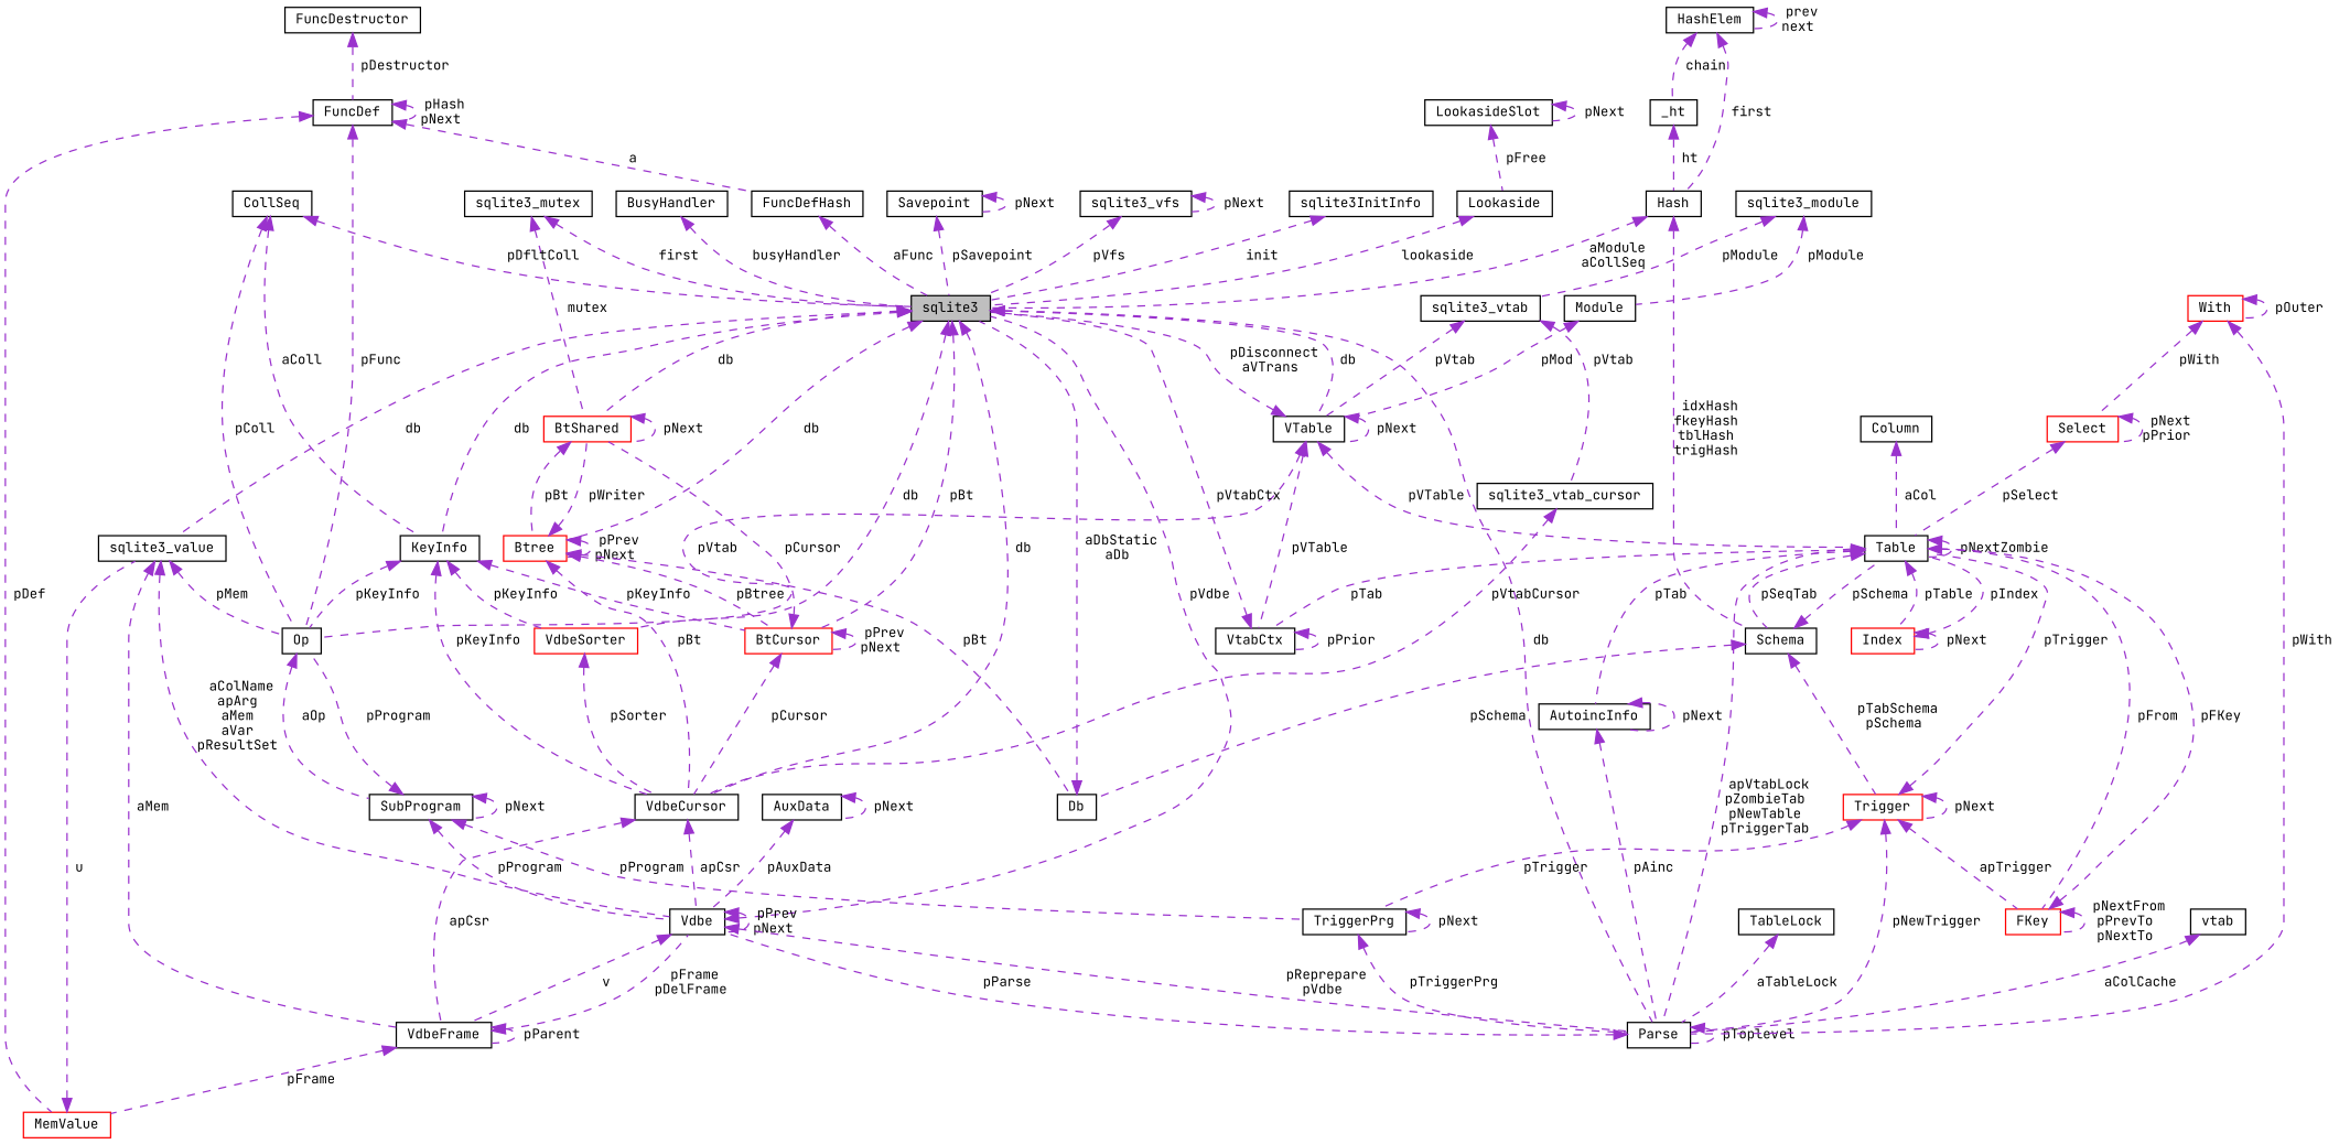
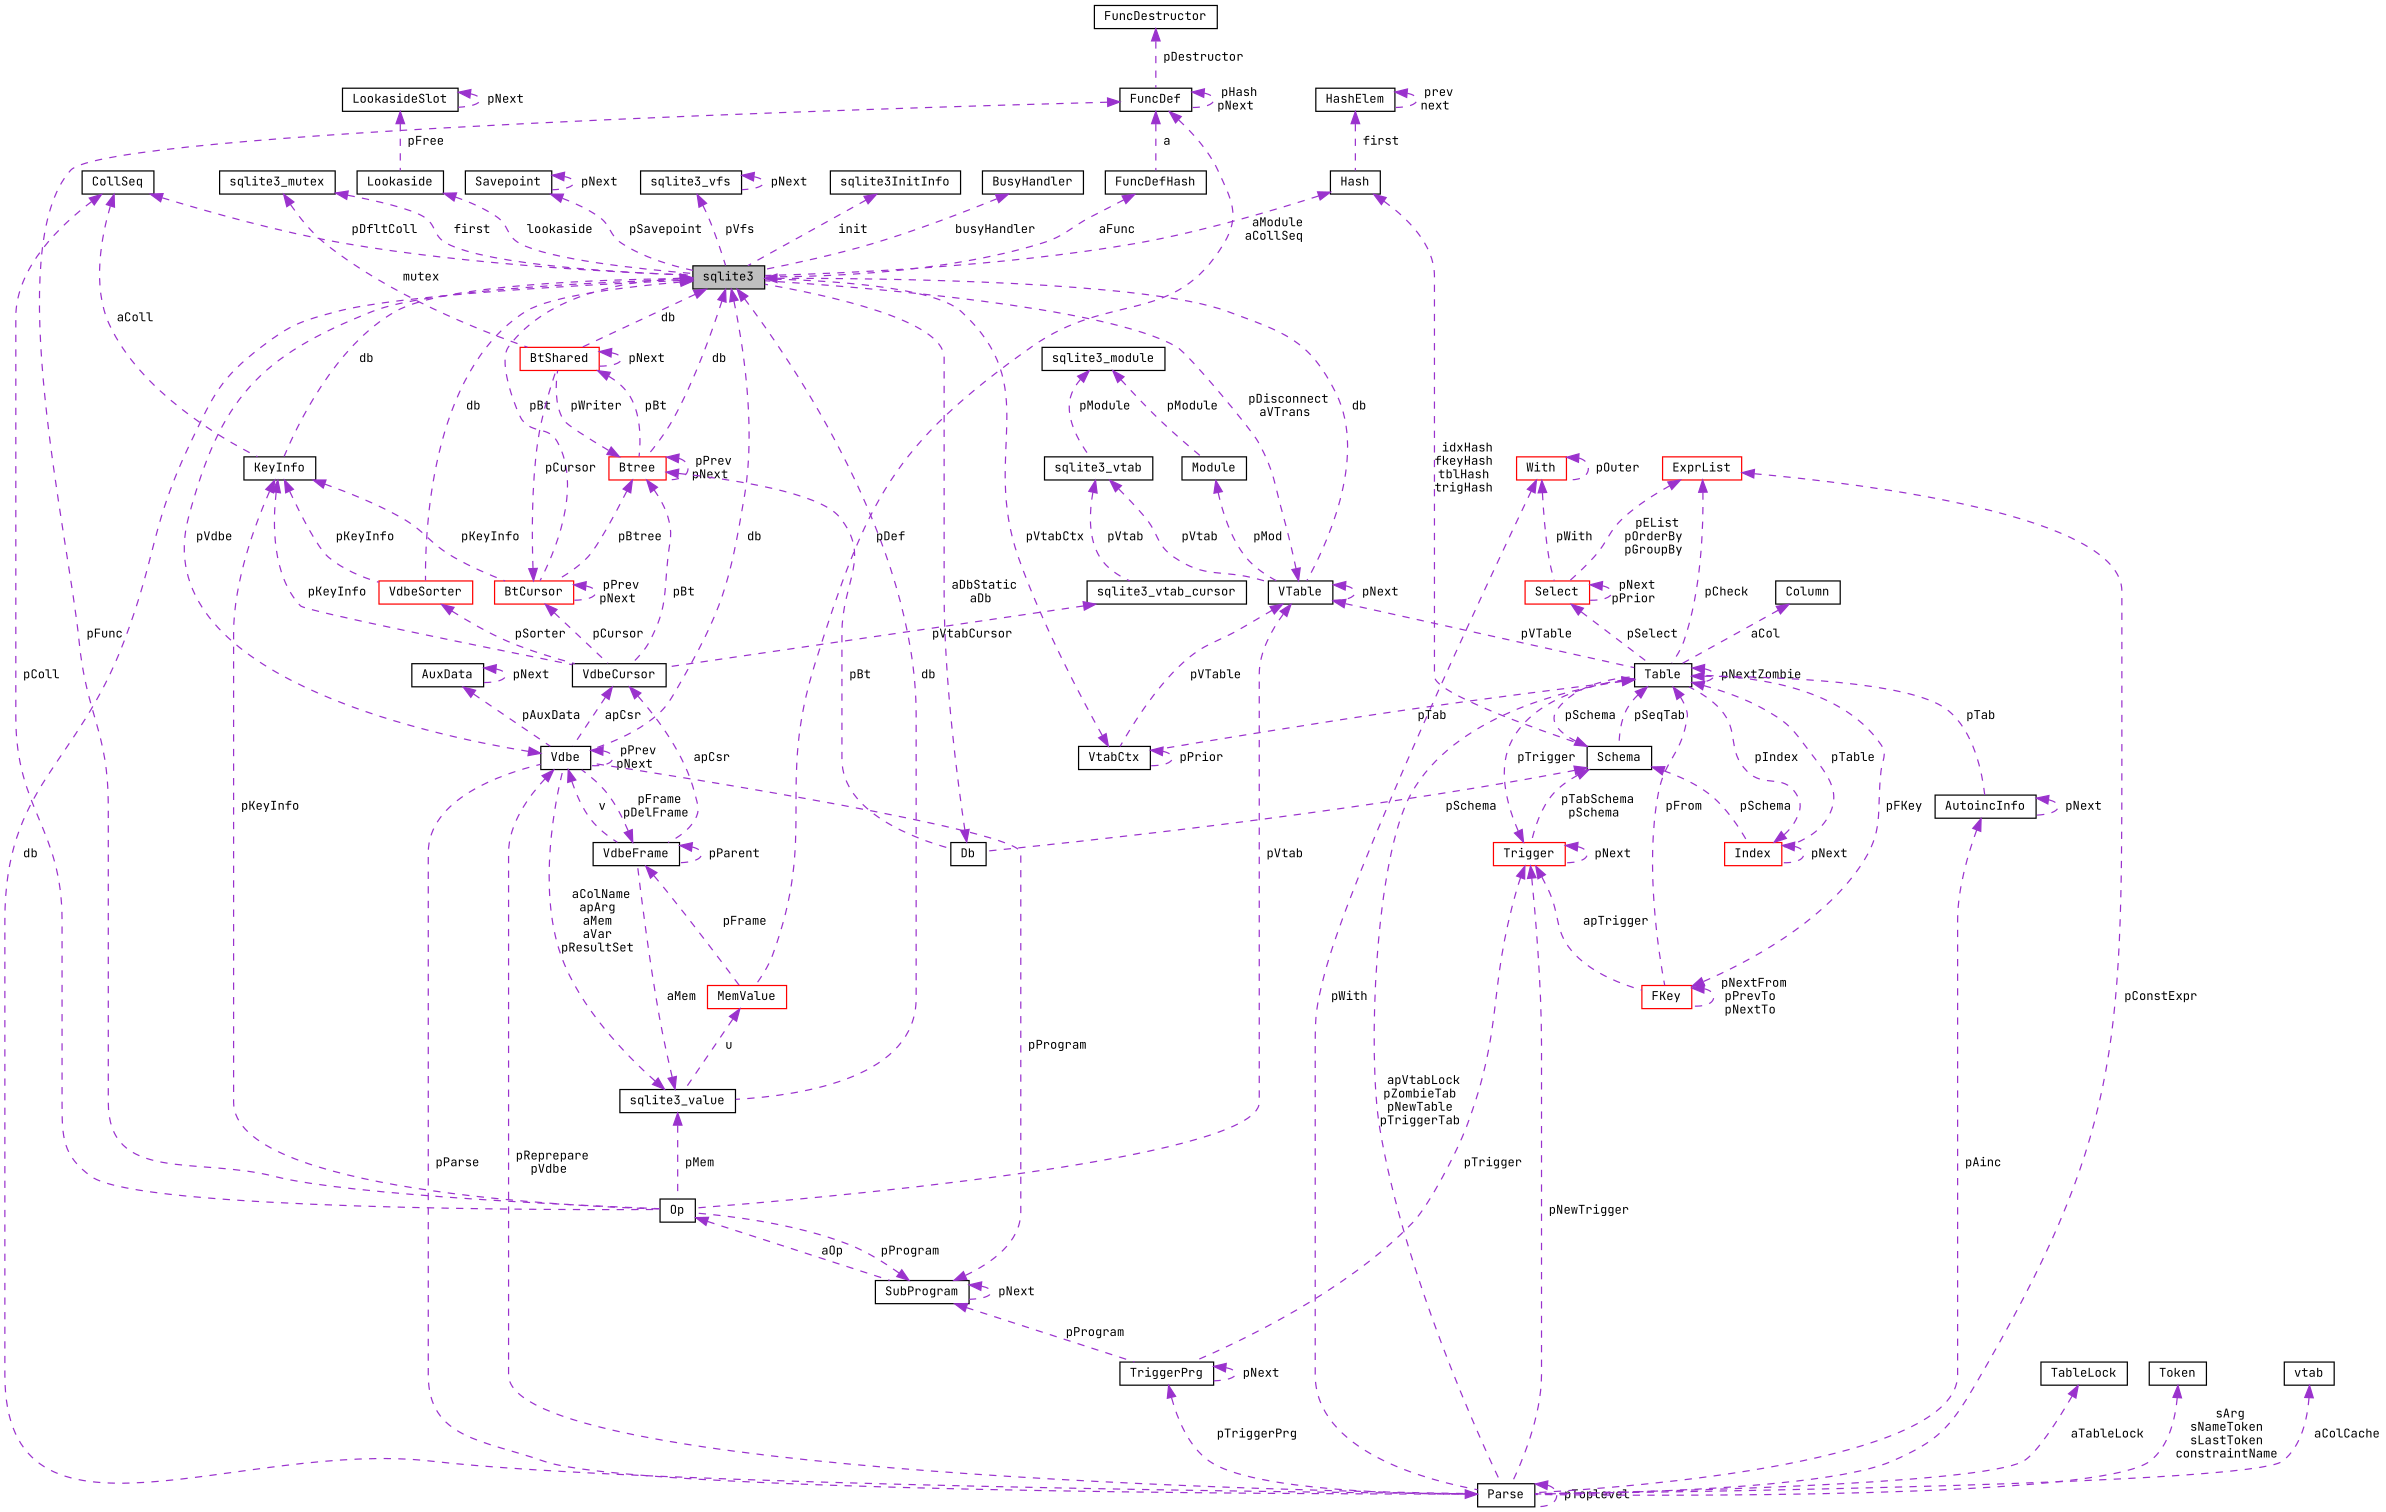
  digraph {
    fontname="JetBrains Mono"
    node [color=black fillcolor=white fontname="JetBrains Mono" fontsize=10 shape=record style=filled]
    edge [color=darkorchid3 dir=back fontname="JetBrains Mono" fontsize=10 labelfontname=Helvetica labelfontsize=10 style=dashed]
    n1 [fillcolor=grey75 fontcolor=black height=0.2 label=sqlite3 width=0.4]
    n2 [height=0.2 label=Vdbe width=0.4]
    n3 [height=0.2 label=sqlite3_value width=0.4]
    n4 [color=red height=0.2 label=BtShared width=0.4]
    n5 [color=red height=0.2 label=Btree width=0.4]
    n6 [height=0.2 label=KeyInfo width=0.4]
    n7 [color=red height=0.2 label=VdbeSorter width=0.4]
    n8 [height=0.2 label=VTable width=0.4]
    n9 [height=0.2 label=Parse width=0.4]
    n10 [color=red height=0.2 label=BtCursor width=0.4]
    n11 [height=0.2 label=VdbeFrame width=0.4]
    n12 [height=0.2 label=Op width=0.4]
    n13 [height=0.2 label=VdbeCursor width=0.4]
    n14 [height=0.2 label=Db width=0.4]
    n15 [height=0.2 label=Table width=0.4]
    n16 [height=0.2 label=VtabCtx width=0.4]
    n17 [color=red height=0.2 label=MemValue width=0.4]
    n18 [height=0.2 label=SubProgram width=0.4]
    n19 [height=0.2 label=sqlite3_mutex width=0.4]
    n20 [height=0.2 label=CollSeq width=0.4]
    n21 [height=0.2 label=sqlite3_vtab_cursor width=0.4]
    n22 [height=0.2 label=sqlite3_vtab width=0.4]
    n23 [height=0.2 label=sqlite3_module width=0.4]
    n24 [height=0.2 label=Module width=0.4]
    n25 [height=0.2 label=FuncDef width=0.4]
    n26 [height=0.2 label=FuncDefHash width=0.4]
    n27 [height=0.2 label=FuncDestructor width=0.4]
    n28 [height=0.2 label=AuxData width=0.4]
    n29 [height=0.2 label=TriggerPrg width=0.4]
    n30 [height=0.2 label=Schema width=0.4]
    n31 [color=red height=0.2 label=FKey width=0.4]
    n32 [color=red height=0.2 label=Index width=0.4]
    n33 [height=0.2 label=AutoincInfo width=0.4]
    n34 [height=0.2 label=TableLock width=0.4]
+   n35 [height=0.2 label=Token width=0.4]
    n36 [color=red height=0.2 label=With width=0.4]
    n37 [color=red height=0.2 label=Select width=0.4]
    n38 [height=0.2 label=vtab width=0.4]
    n39 [color=red height=0.2 label=Trigger width=0.4]
    n40 [height=0.2 label=Hash width=0.4]
-   n41 [height=0.2 label=_ht width=0.4]
    n42 [height=0.2 label=HashElem width=0.4]
    n43 [height=0.2 label=Column width=0.4]
+   n44 [color=red height=0.2 label=ExprList width=0.4]
    n45 [height=0.2 label=Savepoint width=0.4]
    n46 [height=0.2 label=Lookaside width=0.4]
    n47 [height=0.2 label=LookasideSlot width=0.4]
    n48 [height=0.2 label=sqlite3_vfs width=0.4]
    n49 [height=0.2 label=sqlite3InitInfo width=0.4]
    n50 [height=0.2 label=BusyHandler width=0.4]
-   n1 -> n13 [label=" db"]
+   n1 -> n2 [label=" db"]
    n1 -> n3 [label=" db"]
    n1 -> n4 [label=" db"]
    n1 -> n5 [label=" db"]
    n1 -> n6 [label=" db"]
    n1 -> n7 [label=" db"]
    n1 -> n8 [label=" db"]
    n1 -> n9 [label=" db"]
    n1 -> n10 [label=" pBt"]
    n2 -> n1 [label=" pVdbe"]
    n2 -> n2 [label=" pPrev\npNext"]
    n2 -> n9 [label=" pReprepare\npVdbe"]
    n2 -> n11 [label=" v"]
    n3 -> n2 [label=" aColName\napArg\naMem\naVar\npResultSet"]
    n3 -> n11 [label=" aMem"]
    n3 -> n12 [label=" pMem"]
    n4 -> n4 [label=" pNext"]
    n4 -> n5 [label=" pBt"]
    n5 -> n4 [label=" pWriter"]
    n5 -> n5 [label=" pPrev\npNext"]
    n5 -> n10 [label=" pBtree"]
    n5 -> n13 [label=" pBt"]
    n5 -> n14 [label=" pBt"]
    n6 -> n7 [label=" pKeyInfo"]
    n6 -> n10 [label=" pKeyInfo"]
    n6 -> n12 [label=" pKeyInfo"]
    n6 -> n13 [label=" pKeyInfo"]
    n7 -> n13 [label=" pSorter"]
    n8 -> n1 [label=" pDisconnect\naVTrans"]
    n8 -> n8 [label=" pNext"]
    n8 -> n12 [label=" pVtab"]
    n8 -> n15 [label=" pVTable"]
    n8 -> n16 [label=" pVTable"]
    n9 -> n2 [label=" pParse"]
    n9 -> n9 [label=" pToplevel"]
    n10 -> n4 [label=" pCursor"]
    n10 -> n10 [label=" pPrev\npNext"]
    n10 -> n13 [label=" pCursor"]
    n11 -> n2 [label=" pFrame\npDelFrame"]
    n11 -> n11 [label=" pParent"]
    n11 -> n17 [label=" pFrame"]
    n12 -> n18 [label=" aOp"]
    n13 -> n2 [label=" apCsr"]
    n13 -> n11 [label=" apCsr"]
    n14 -> n1 [label=" aDbStatic\naDb"]
    n15 -> n9 [label=" apVtabLock\npZombieTab\npNewTable\npTriggerTab"]
    n15 -> n15 [label=" pNextZombie"]
    n15 -> n16 [label=" pTab"]
    n15 -> n30 [label=" pSeqTab"]
    n15 -> n31 [label=" pFrom"]
    n15 -> n32 [label=" pTable"]
    n15 -> n33 [label=" pTab"]
    n16 -> n1 [label=" pVtabCtx"]
    n16 -> n16 [label=" pPrior"]
    n17 -> n3 [label=" u"]
    n18 -> n2 [label=" pProgram"]
    n18 -> n12 [label=" pProgram"]
    n18 -> n18 [label=" pNext"]
    n18 -> n29 [label=" pProgram"]
    n19 -> n1 [label=" first"]
    n19 -> n4 [label=" mutex"]
    n20 -> n1 [label=" pDfltColl"]
    n20 -> n6 [label=" aColl"]
    n20 -> n12 [label=" pColl"]
    n21 -> n13 [label=" pVtabCursor"]
    n22 -> n8 [label=" pVtab"]
    n22 -> n21 [label=" pVtab"]
    n23 -> n22 [label=" pModule"]
    n23 -> n24 [label=" pModule"]
    n24 -> n8 [label=" pMod"]
    n25 -> n12 [label=" pFunc"]
    n25 -> n17 [label=" pDef"]
    n25 -> n25 [label=" pHash\npNext"]
    n25 -> n26 [label=" a"]
    n26 -> n1 [label=" aFunc"]
    n27 -> n25 [label=" pDestructor"]
    n28 -> n2 [label=" pAuxData"]
    n28 -> n28 [label=" pNext"]
    n29 -> n9 [label=" pTriggerPrg"]
    n29 -> n29 [label=" pNext"]
    n30 -> n14 [label=" pSchema"]
    n30 -> n15 [label=" pSchema"]
+   n30 -> n32 [label=" pSchema"]
    n30 -> n39 [label=" pTabSchema\npSchema"]
    n31 -> n15 [label=" pFKey"]
    n31 -> n31 [label=" pNextFrom\npPrevTo\npNextTo"]
    n32 -> n15 [label=" pIndex"]
    n32 -> n32 [label=" pNext"]
    n33 -> n9 [label=" pAinc"]
    n33 -> n33 [label=" pNext"]
    n34 -> n9 [label=" aTableLock"]
+   n35 -> n9 [label=" sArg\nsNameToken\nsLastToken\nconstraintName"]
    n36 -> n9 [label=" pWith"]
    n36 -> n36 [label=" pOuter"]
    n36 -> n37 [label=" pWith"]
    n37 -> n15 [label=" pSelect"]
    n37 -> n37 [label=" pNext\npPrior"]
    n38 -> n9 [label=" aColCache"]
    n39 -> n9 [label=" pNewTrigger"]
    n39 -> n15 [label=" pTrigger"]
    n39 -> n29 [label=" pTrigger"]
    n39 -> n31 [label=" apTrigger"]
    n39 -> n39 [label=" pNext"]
    n40 -> n1 [label=" aModule\naCollSeq"]
    n40 -> n30 [label=" idxHash\nfkeyHash\ntblHash\ntrigHash"]
-   n41 -> n40 [label=" ht"]
    n42 -> n40 [label=" first"]
-   n42 -> n41 [label=" chain"]
    n42 -> n42 [label=" prev\nnext"]
    n43 -> n15 [label=" aCol"]
+   n44 -> n9 [label=" pConstExpr"]
+   n44 -> n15 [label=" pCheck"]
+   n44 -> n37 [label=" pEList\npOrderBy\npGroupBy"]
    n45 -> n1 [label=" pSavepoint"]
    n45 -> n45 [label=" pNext"]
    n46 -> n1 [label=" lookaside"]
    n47 -> n46 [label=" pFree"]
    n47 -> n47 [label=" pNext"]
    n48 -> n1 [label=" pVfs"]
    n48 -> n48 [label=" pNext"]
    n49 -> n1 [label=" init"]
    n50 -> n1 [label=" busyHandler"]
  }
